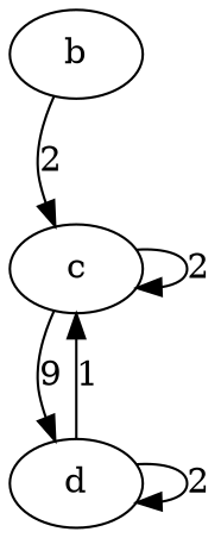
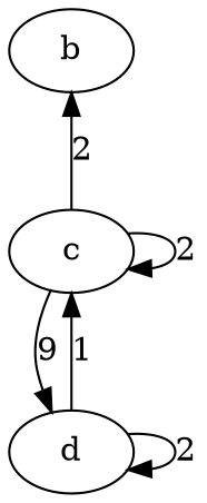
  digraph {
    b
    c
    d
-   b -> c [label=2]
+   c -> b [label=2]
    c -> c [label=2]
    c -> d [label=9]
    d -> c [label=1]
    d -> d [label=2]
  }
